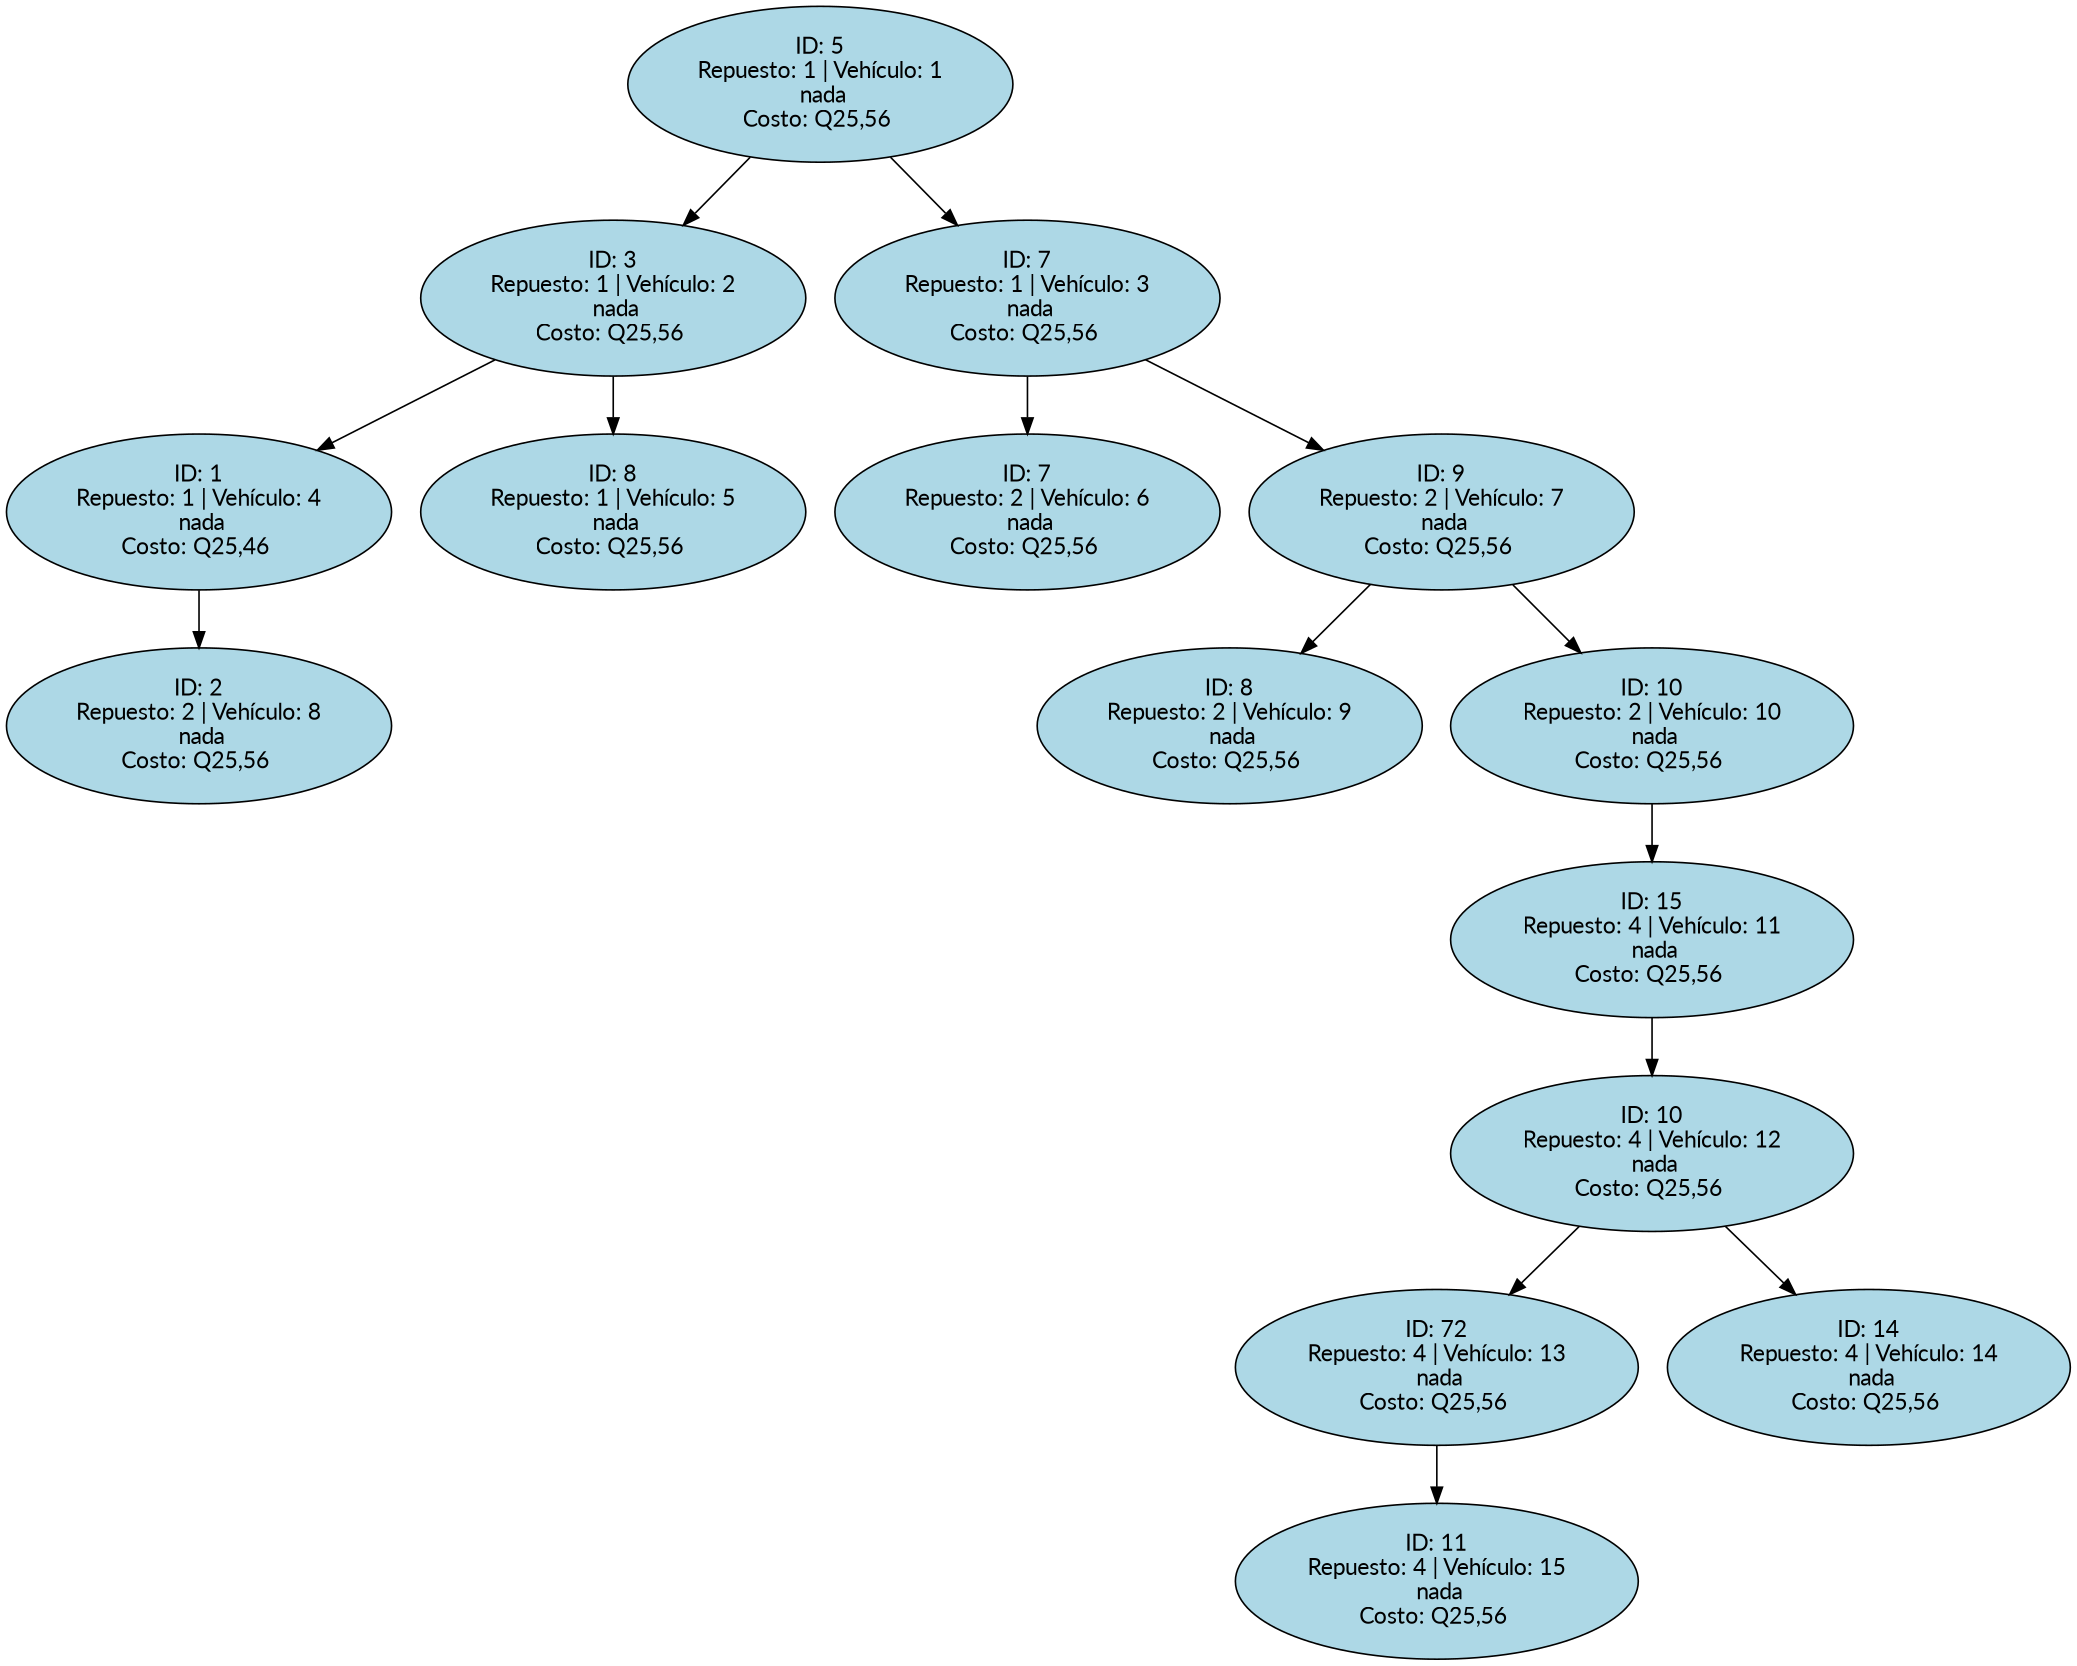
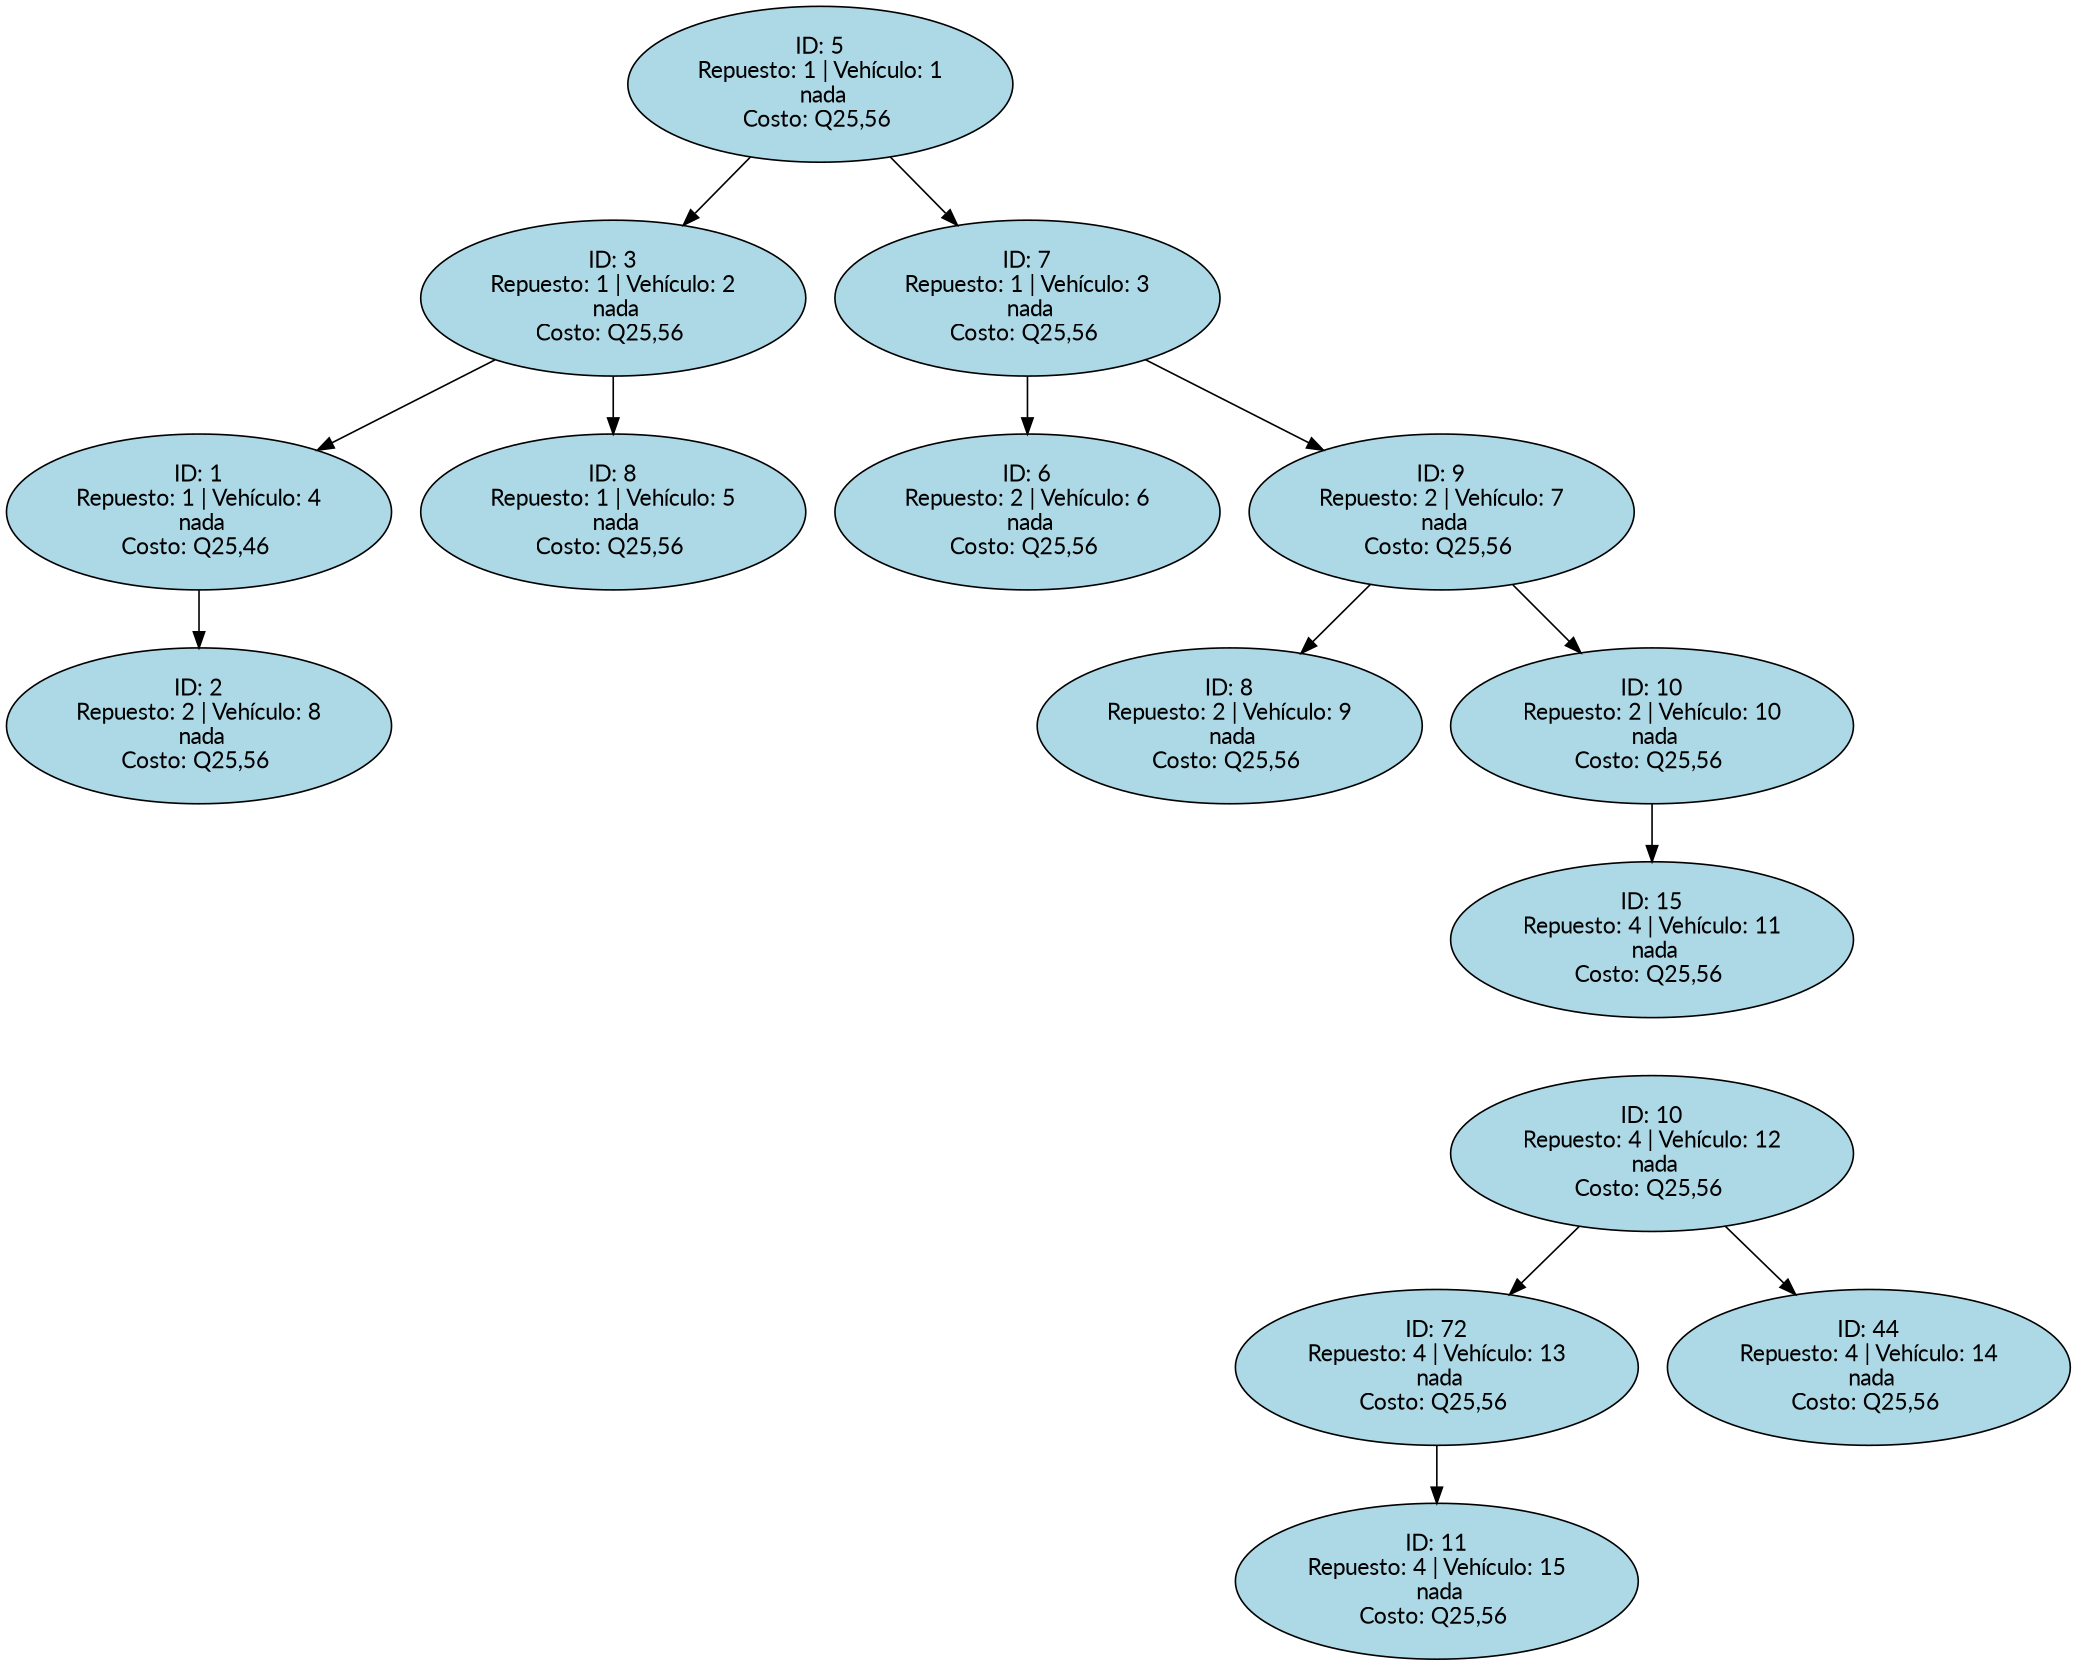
  digraph {
    fontname=Lato
    node [fillcolor=lightblue fontname=Lato shape=ellipse style=filled]
    edge [fontname=Lato]
    n1 [label="ID: 5\nRepuesto: 1 | Vehículo: 1\n nada\nCosto: Q25,56 "]
    n2 [label="ID: 3\nRepuesto: 1 | Vehículo: 2\n nada\nCosto: Q25,56 "]
    n3 [label="ID: 7\nRepuesto: 1 | Vehículo: 3\n nada\nCosto: Q25,56 "]
    n4 [label="ID: 1\nRepuesto: 1 | Vehículo: 4\n nada\nCosto: Q25,46 "]
    n5 [label="ID: 8\nRepuesto: 1 | Vehículo: 5\n nada\nCosto: Q25,56 "]
-   n6 [label="ID: 7\nRepuesto: 2 | Vehículo: 6\n nada\nCosto: Q25,56 "]
+   n6 [label="ID: 6\nRepuesto: 2 | Vehículo: 6\n nada\nCosto: Q25,56 "]
    n7 [label="ID: 9\nRepuesto: 2 | Vehículo: 7\n nada\nCosto: Q25,56 "]
    n8 [label="ID: 2\nRepuesto: 2 | Vehículo: 8\n nada\nCosto: Q25,56 "]
    n9 [label="ID: 8\nRepuesto: 2 | Vehículo: 9\n nada\nCosto: Q25,56 "]
    n10 [label="ID: 10\nRepuesto: 2 | Vehículo: 10\n nada\nCosto: Q25,56 "]
    n11 [label="ID: 15\nRepuesto: 4 | Vehículo: 11\n nada\nCosto: Q25,56 "]
    n12 [label="ID: 10\nRepuesto: 4 | Vehículo: 12\n nada\nCosto: Q25,56 "]
    n13 [label="ID: 72\nRepuesto: 4 | Vehículo: 13\n nada\nCosto: Q25,56 "]
-   n14 [label="ID: 14\nRepuesto: 4 | Vehículo: 14\n nada\nCosto: Q25,56 "]
+   n14 [label="ID: 44\nRepuesto: 4 | Vehículo: 14\n nada\nCosto: Q25,56 "]
    n15 [label="ID: 11\nRepuesto: 4 | Vehículo: 15\n nada\nCosto: Q25,56 "]
    n1 -> n2
    n1 -> n3
    n2 -> n4
    n2 -> n5
    n3 -> n6
    n3 -> n7
    n4 -> n8
    n7 -> n9
    n7 -> n10
    n10 -> n11
-   n11 -> n12
    n12 -> n13
    n12 -> n14
    n13 -> n15
  }
